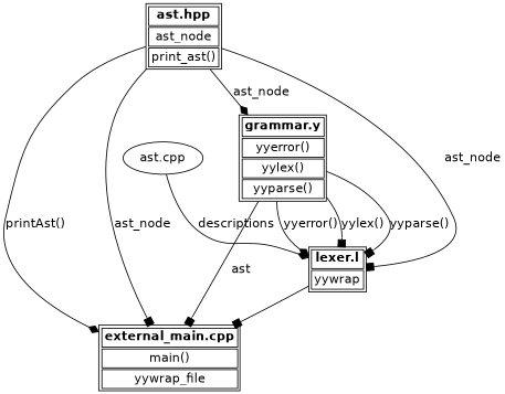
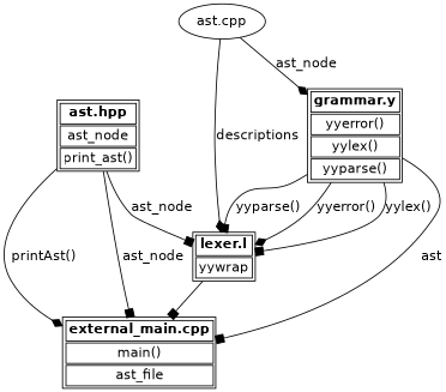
  digraph {
    fontname="DejaVu Sans"
    node [fontname="DejaVu Sans" shape=plain]
    edge [arrowhead=box fontname="DejaVu Sans"]
    n1 [label=<         <table>             <tr><td><b>ast.hpp</b></td></tr>             <tr><td>ast_node</td></tr>             <tr><td>print_ast()</td></tr>         </table>     >]
    n2 [label=<         <table>             <tr><td><b>grammar.y</b></td></tr>             <tr><td>yyerror()</td></tr>             <tr><td>yylex()</td></tr>             <tr><td>yyparse()</td></tr>         </table>     >]
    n3 [label=<         <table>             <tr><td><b>lexer.l</b></td></tr>             <tr><td>yywrap</td></tr>         </table>     >]
-   n4 [label=<         <table>             <tr><td><b>external_main.cpp</b></td></tr>             <tr><td>main()</td></tr>             <tr><td>yywrap_file</td></tr>         </table>     >]
+   n4 [label=<         <table>             <tr><td><b>external_main.cpp</b></td></tr>             <tr><td>main()</td></tr>             <tr><td>ast_file</td></tr>         </table>     >]
    n5 [label="ast.cpp" shape=""]
-   n1 -> n2 [arrowhead=diamond label=ast_node]
+   n5 -> n2 [arrowhead=diamond label=ast_node]
    n1 -> n3 [label=ast_node]
    n1 -> n4 [arrowhead=diamond label="printAst()"]
    n1 -> n4 [label=ast_node]
    n2 -> n3 [arrowhead=diamond label="yyerror()"]
    n2 -> n3 [label="yylex()"]
    n2 -> n3 [label="yyparse()"]
    n2 -> n4 [label=ast]
    n3 -> n4
    n5 -> n3 [arrowhead=diamond label=descriptions]
  }
